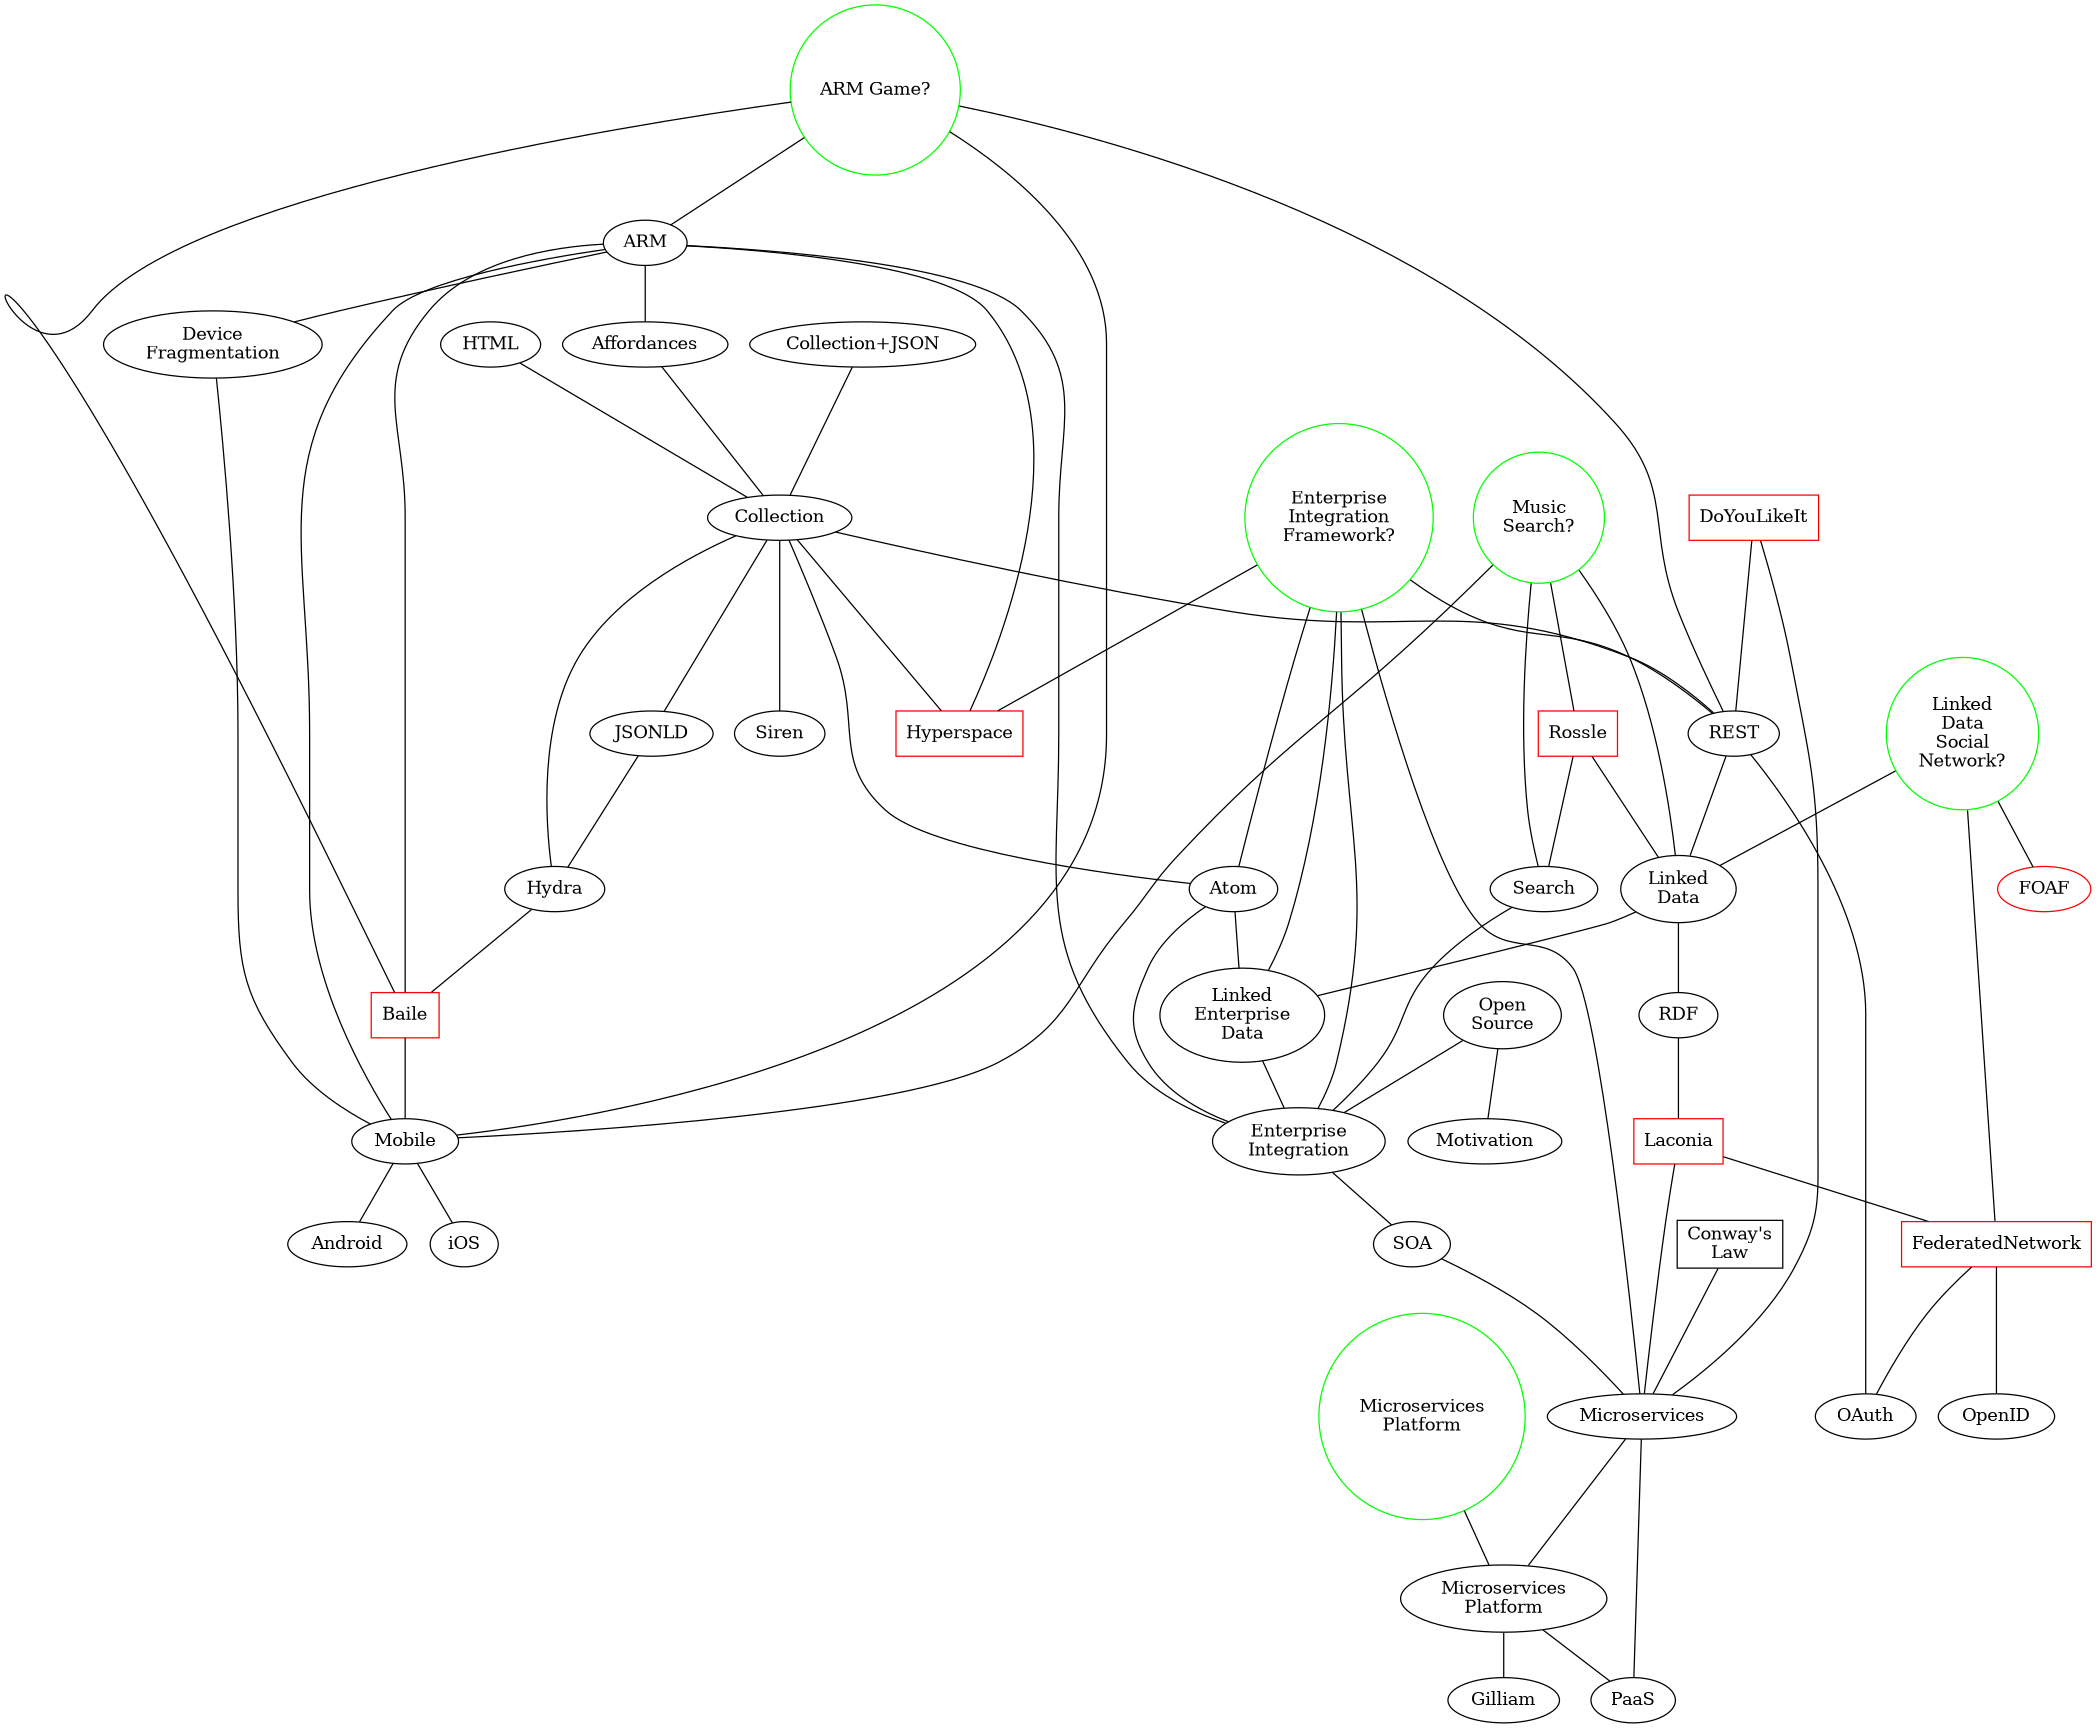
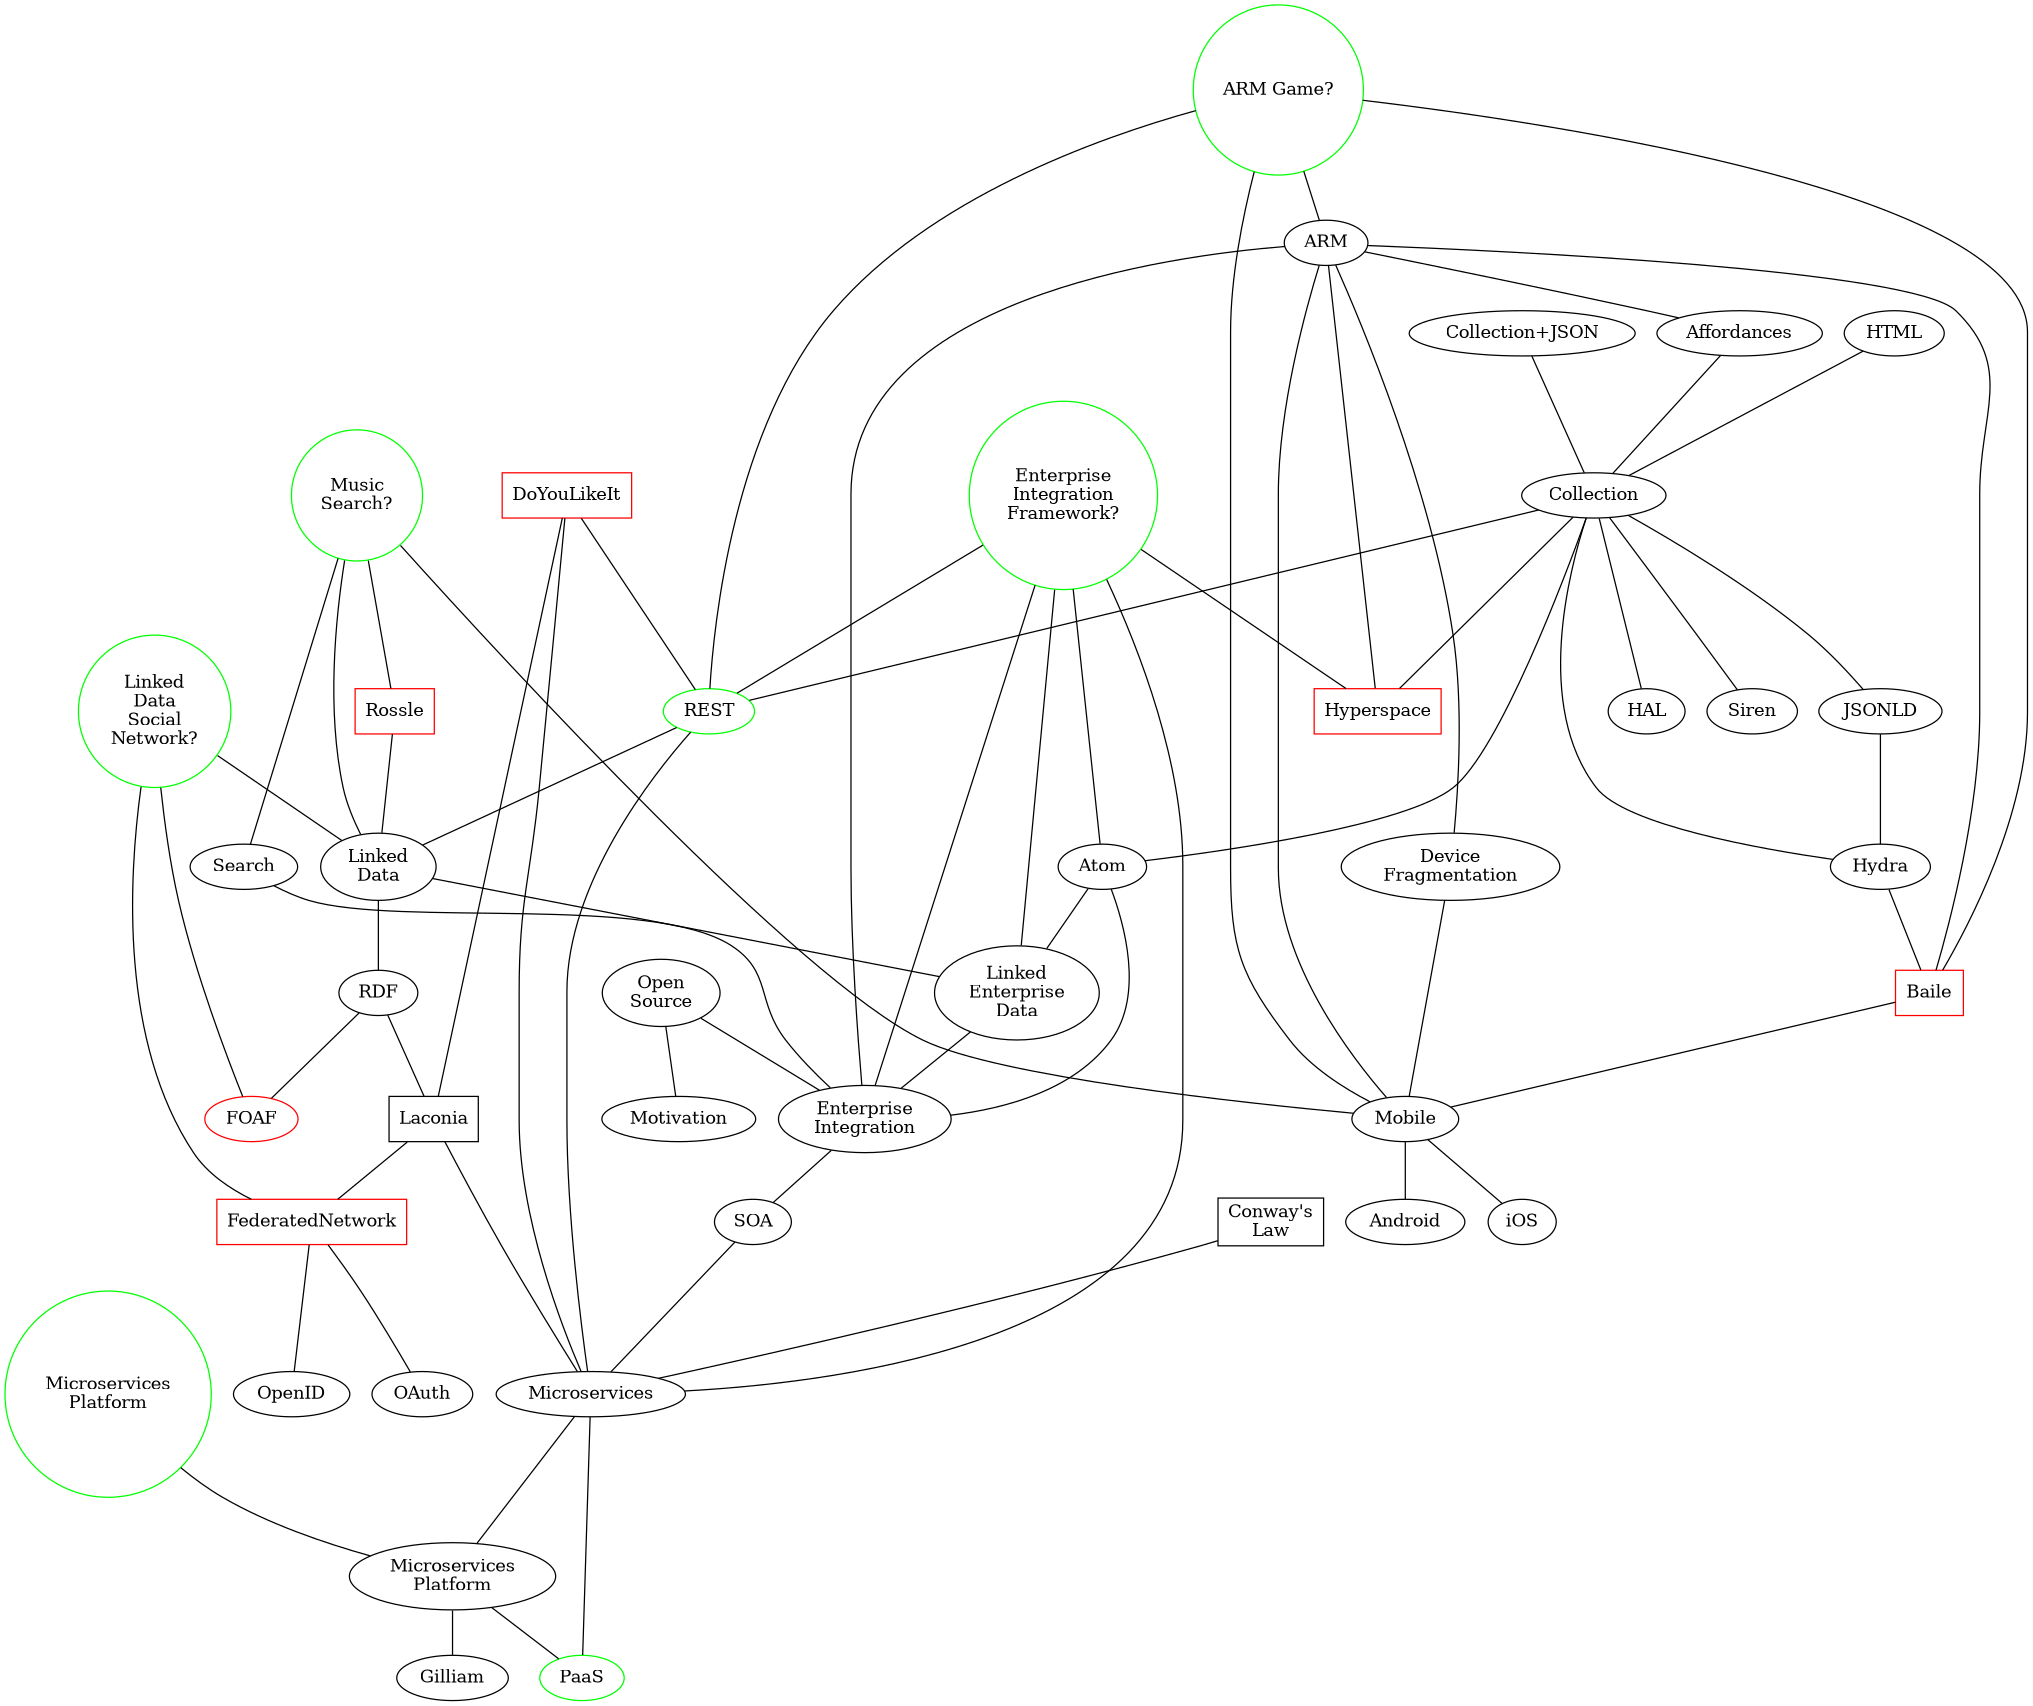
  graph {
    fontname="DejaVu Serif"
    splines=true
    node [fontname="DejaVu Serif"]
    edge [fontname="DejaVu Serif"]
    Baile [color=red shape=box]
    Mobile
    Android
    iOS
    DoYouLikeIt [color=red shape=box]
-   Laconia [color=red shape=box]
-   REST
+   Laconia [color=black shape=box]
+   REST [color=green]
    Microservices
    FederatedNetwork [color=red shape=box]
    n10 [label="Linked\nData"]
    n11 [label="Microservices\nPlatform"]
    Hyperspace [color=red shape=box]
    Rossle [color=red shape=box]
    Search
    n15 [label="Linked\nEnterprise\nData"]
    RDF
    n17 [label="Enterprise\nIntegration"]
    OpenID
    OAuth
    SOA
    FOAF [color=red]
    n22 [label="Collection+JSON"]
    n23 [label=Collection]
    Hydra
    JSONLD
+   HAL
    Siren
    Atom
    n29 [label="Device\nFragmentation"]
    n30 [label="Conway's\nLaw" shape=box]
    n31 [label="Open\nSource"]
    Motivation
    Gilliam
-   PaaS
+   PaaS [color=green]
    Affordances
    ARM
    HTML
    n38 [color=green label="Enterprise\nIntegration\nFramework?" shape=circle]
    n39 [color=green label="Microservices\nPlatform" shape=circle]
    n40 [color=green label="ARM Game?" shape=circle]
    n41 [color=green label="Linked\nData\nSocial\nNetwork?" shape=circle]
    n42 [color=green label="Music\nSearch?" shape=circle]
    Baile -- Mobile
    Mobile -- Android
    Mobile -- iOS
+   DoYouLikeIt -- Laconia
    DoYouLikeIt -- REST
    DoYouLikeIt -- Microservices
    Laconia -- Microservices
    Laconia -- FederatedNetwork
-   REST -- OAuth
+   REST -- Microservices
    REST -- n10
    Microservices -- n11
    FederatedNetwork -- OpenID
    FederatedNetwork -- OAuth
    n10 -- n15
    n10 -- RDF
    n11 -- Gilliam
    n11 -- PaaS
    Rossle -- n10
-   Rossle -- Search
    Search -- n17
    n15 -- n17
    RDF -- Laconia
+   RDF -- FOAF
    n17 -- SOA
    SOA -- Microservices
    n22 -- n23
    n23 -- REST
    n23 -- Hyperspace
    n23 -- Hydra
    n23 -- JSONLD
+   n23 -- HAL
    n23 -- Siren
    n23 -- Atom
    Hydra -- Baile
    JSONLD -- Hydra
    Atom -- n15
    Atom -- n17
    n29 -- Mobile
    n30 -- Microservices
    n31 -- n17
    n31 -- Motivation
    PaaS -- Microservices
    Affordances -- n23
    ARM -- Baile
    ARM -- Mobile
    ARM -- Hyperspace
    ARM -- n17
    ARM -- n29
    ARM -- Affordances
    HTML -- n23
    n38 -- REST
    n38 -- Microservices
    n38 -- Hyperspace
    n38 -- n15
    n38 -- n17
    n38 -- Atom
    n39 -- n11
    n40 -- Baile
    n40 -- Mobile
    n40 -- REST
    n40 -- ARM
    n41 -- FederatedNetwork
    n41 -- n10
    n41 -- FOAF
    n42 -- Mobile
    n42 -- n10
    n42 -- Rossle
    n42 -- Search
  }
